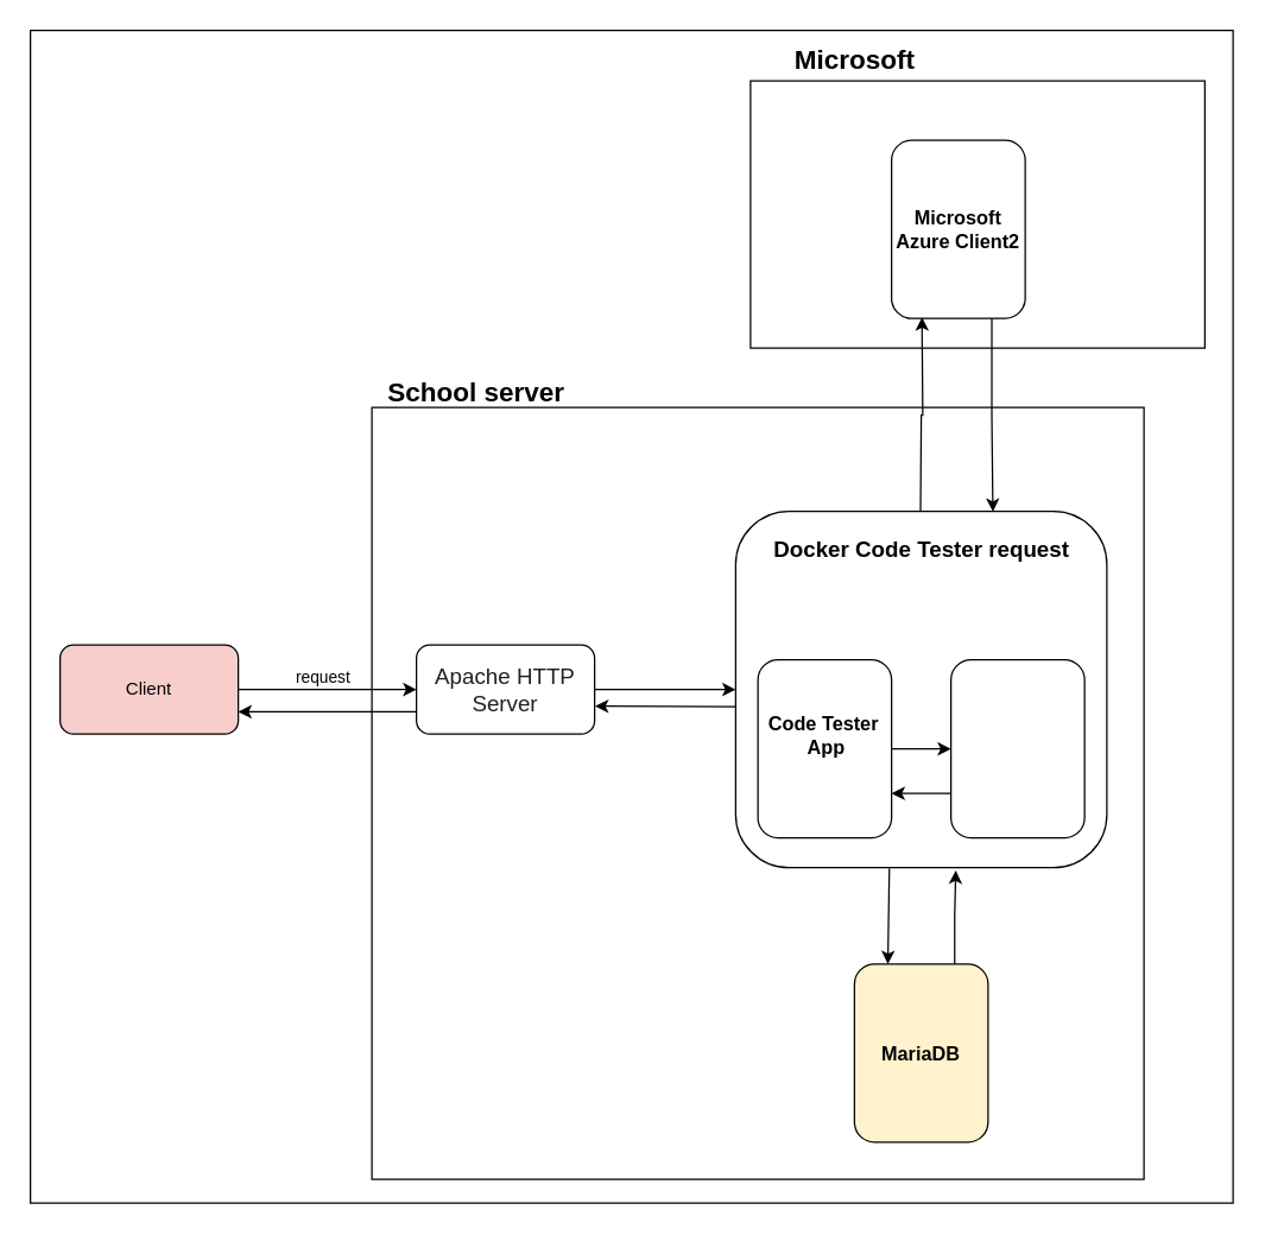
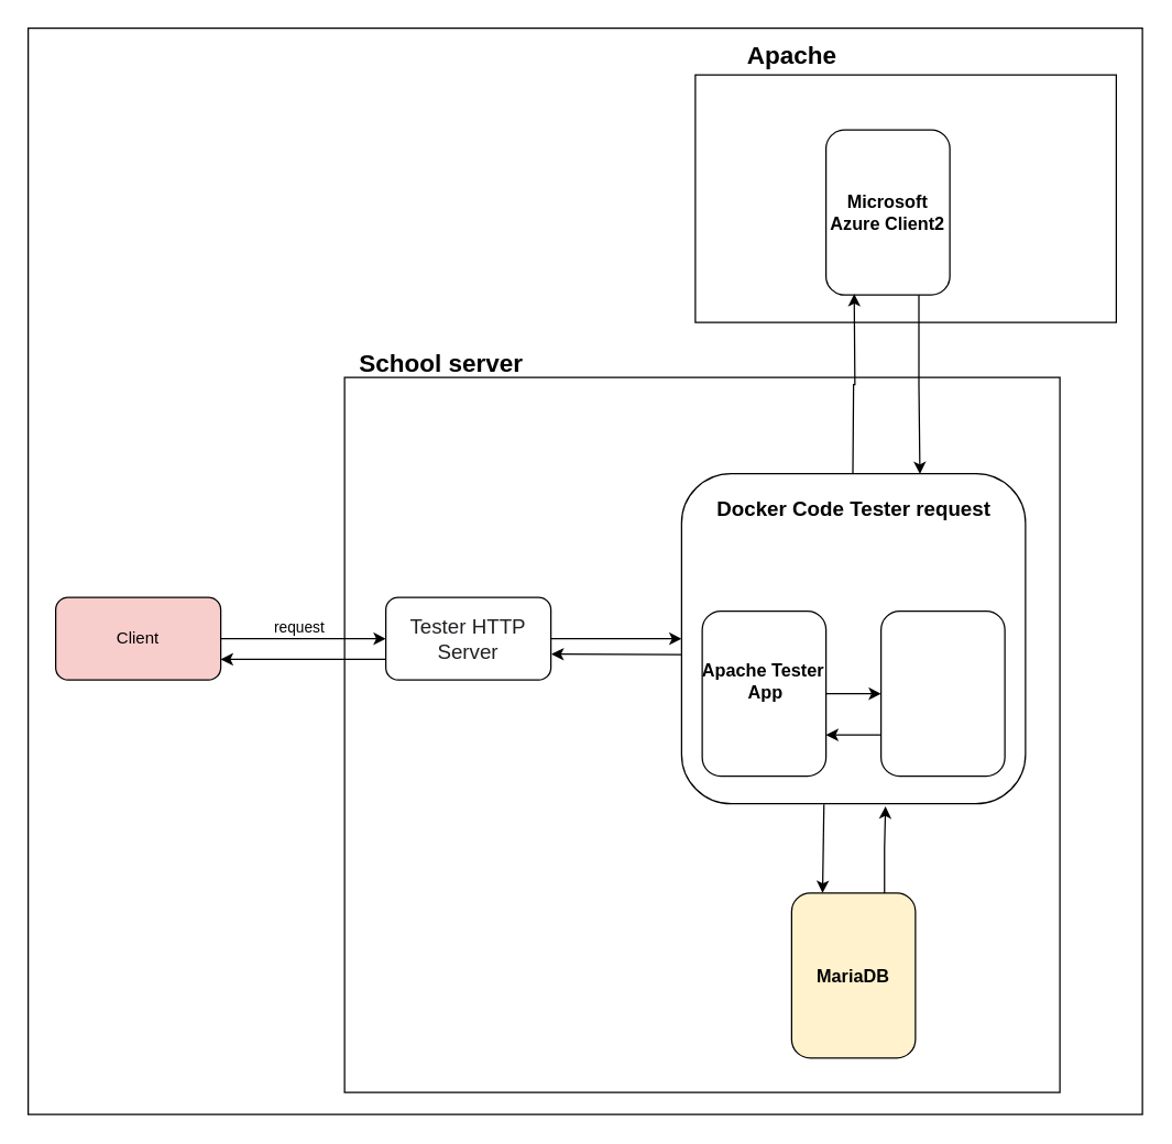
  <mxCell id="0" />
  <mxCell id="1" parent="0" />
  <mxCell id="2" value="" style="rounded=0;whiteSpace=wrap;html=1;" vertex="1" parent="1"><mxGeometry y="20" width="810" height="790" as="geometry" x="20" /></mxCell>
  <mxCell id="3" value="" style="rounded=0;whiteSpace=wrap;html=1;" vertex="1" parent="1"><mxGeometry x="505" y="54" width="306" height="180" as="geometry" /></mxCell>
  <mxCell id="4" value="" style="rounded=0;whiteSpace=wrap;html=1;" vertex="1" parent="1"><mxGeometry x="250" y="274" width="520" height="520" as="geometry" /></mxCell>
  <mxCell id="5" value="Client" style="rounded=1;whiteSpace=wrap;html=1;fillColor=#f8cecc;" vertex="1" parent="1"><mxGeometry x="40" y="434" width="120" height="60" as="geometry" /></mxCell>
  <mxCell id="6" value="" style="rounded=1;whiteSpace=wrap;html=1;" vertex="1" parent="1"><mxGeometry x="495" y="344" width="250" height="240" as="geometry" /></mxCell>
  <mxCell id="7" value="&lt;b&gt;&lt;font style=&quot;font-size: 18px;&quot;&gt;School server&lt;/font&gt;&lt;/b&gt;" style="text;html=1;align=center;verticalAlign=middle;resizable=0;points=[];autosize=1;strokeColor=none;fillColor=none;" vertex="1" parent="1"><mxGeometry x="250" y="244" width="140" height="40" as="geometry" /></mxCell>
  <mxCell id="8" style="edgeStyle=orthogonalEdgeStyle;rounded=0;orthogonalLoop=1;jettySize=auto;html=1;exitX=1;exitY=0.5;exitDx=0;exitDy=0;entryX=0;entryY=0.5;entryDx=0;entryDy=0;" edge="1" parent="1" source="9" target="17"><mxGeometry relative="1" as="geometry" /></mxCell>
  <mxCell id="9" value="" style="rounded=1;whiteSpace=wrap;html=1;" vertex="1" parent="1"><mxGeometry x="510" y="444" width="90" height="120" as="geometry" /></mxCell>
  <mxCell id="10" style="edgeStyle=orthogonalEdgeStyle;rounded=0;orthogonalLoop=1;jettySize=auto;html=1;exitX=1;exitY=0.5;exitDx=0;exitDy=0;entryX=0;entryY=0.5;entryDx=0;entryDy=0;" edge="1" parent="1" source="12" target="6"><mxGeometry relative="1" as="geometry" /></mxCell>
  <mxCell id="11" style="edgeStyle=orthogonalEdgeStyle;rounded=0;orthogonalLoop=1;jettySize=auto;html=1;exitX=0;exitY=0.75;exitDx=0;exitDy=0;entryX=1;entryY=0.75;entryDx=0;entryDy=0;" edge="1" parent="1" source="12" target="5"><mxGeometry relative="1" as="geometry" /></mxCell>
- <mxCell id="12" value="&lt;span style=&quot;color: rgb(32, 33, 36); font-family: &amp;quot;Google Sans&amp;quot;, Arial, sans-serif-medium, sans-serif; text-align: left; background-color: rgb(255, 255, 255);&quot;&gt;&lt;font style=&quot;font-size: 15px;&quot;&gt;Apache HTTP Server&lt;/font&gt;&lt;/span&gt;" style="rounded=1;whiteSpace=wrap;html=1;" vertex="1" parent="1"><mxGeometry x="280" y="434" width="120" height="60" as="geometry" /></mxCell>
+ <mxCell id="12" value="&lt;span style=&quot;color: rgb(32, 33, 36); font-family: &amp;quot;Google Sans&amp;quot;, Arial, sans-serif-medium, sans-serif; text-align: left; background-color: rgb(255, 255, 255);&quot;&gt;&lt;font style=&quot;font-size: 15px;&quot;&gt;Tester HTTP Server&lt;/font&gt;&lt;/span&gt;" style="rounded=1;whiteSpace=wrap;html=1;" vertex="1" parent="1"><mxGeometry x="280" y="434" width="120" height="60" as="geometry" /></mxCell>
  <mxCell id="13" style="rounded=0;orthogonalLoop=1;jettySize=auto;html=1;exitX=1;exitY=0.5;exitDx=0;exitDy=0;entryX=0;entryY=0.5;entryDx=0;entryDy=0;" edge="1" parent="1" source="5" target="12"><mxGeometry relative="1" as="geometry" /></mxCell>
  <mxCell id="14" value="request" style="edgeLabel;html=1;align=center;verticalAlign=middle;resizable=0;points=[];" vertex="1" connectable="0" parent="13"><mxGeometry x="-0.321" y="1" relative="1" as="geometry"><mxPoint x="15" y="-8" as="offset" /></mxGeometry></mxCell>
  <mxCell id="15" value="&lt;b&gt;&lt;font style=&quot;font-size: 15px;&quot;&gt;Docker Code Tester request&lt;/font&gt;&lt;/b&gt;" style="text;html=1;align=center;verticalAlign=middle;resizable=0;points=[];autosize=1;strokeColor=none;fillColor=none;" vertex="1" parent="1"><mxGeometry x="505" y="354" width="230" height="30" as="geometry" /></mxCell>
  <mxCell id="16" style="edgeStyle=orthogonalEdgeStyle;rounded=0;orthogonalLoop=1;jettySize=auto;html=1;exitX=0;exitY=0.75;exitDx=0;exitDy=0;entryX=1;entryY=0.75;entryDx=0;entryDy=0;" edge="1" parent="1" source="17" target="9"><mxGeometry relative="1" as="geometry" /></mxCell>
  <mxCell id="17" value="" style="rounded=1;whiteSpace=wrap;html=1;" vertex="1" parent="1"><mxGeometry x="640" y="444" width="90" height="120" as="geometry" /></mxCell>
- <mxCell id="18" value="&lt;b style=&quot;&quot;&gt;&lt;font style=&quot;font-size: 13px;&quot;&gt;Code Tester&lt;/font&gt;&lt;/b&gt;&lt;div&gt;&lt;b style=&quot;&quot;&gt;&lt;font style=&quot;font-size: 13px;&quot;&gt;&amp;nbsp;App&lt;/font&gt;&lt;/b&gt;&lt;/div&gt;" style="text;html=1;align=center;verticalAlign=middle;resizable=0;points=[];autosize=1;strokeColor=none;fillColor=none;" vertex="1" parent="1"><mxGeometry x="504" y="475" width="100" height="40" as="geometry" /></mxCell>
+ <mxCell id="18" value="&lt;b style=&quot;&quot;&gt;&lt;font style=&quot;font-size: 13px;&quot;&gt;Apache Tester&lt;/font&gt;&lt;/b&gt;&lt;div&gt;&lt;b style=&quot;&quot;&gt;&lt;font style=&quot;font-size: 13px;&quot;&gt;&amp;nbsp;App&lt;/font&gt;&lt;/b&gt;&lt;/div&gt;" style="text;html=1;align=center;verticalAlign=middle;resizable=0;points=[];autosize=1;strokeColor=none;fillColor=none;" vertex="1" parent="1"><mxGeometry x="504" y="475" width="100" height="40" as="geometry" /></mxCell>
  <mxCell id="19" value="&lt;b&gt;&lt;font style=&quot;font-size: 13px;&quot;&gt;MariaDB&lt;/font&gt;&lt;/b&gt;" style="rounded=1;whiteSpace=wrap;html=1;fillColor=#fff2cc;" vertex="1" parent="1"><mxGeometry x="575" y="649" width="90" height="120" as="geometry" /></mxCell>
  <mxCell id="20" style="edgeStyle=orthogonalEdgeStyle;rounded=0;orthogonalLoop=1;jettySize=auto;html=1;exitX=0.75;exitY=0;exitDx=0;exitDy=0;entryX=0.593;entryY=1.008;entryDx=0;entryDy=0;entryPerimeter=0;" edge="1" parent="1" source="19" target="6"><mxGeometry relative="1" as="geometry" /></mxCell>
  <mxCell id="21" value="" style="endArrow=classic;html=1;rounded=0;entryX=1.003;entryY=0.687;entryDx=0;entryDy=0;entryPerimeter=0;exitX=0.001;exitY=0.548;exitDx=0;exitDy=0;exitPerimeter=0;" edge="1" parent="1" source="6" target="12"><mxGeometry width="50" height="50" relative="1" as="geometry"><mxPoint x="380" y="544" as="sourcePoint" /><mxPoint x="430" y="494" as="targetPoint" /></mxGeometry></mxCell>
  <mxCell id="22" value="&lt;font style=&quot;font-size: 13px;&quot;&gt;&lt;b&gt;Microsoft Azure Client2&lt;/b&gt;&lt;/font&gt;" style="rounded=1;whiteSpace=wrap;html=1;" vertex="1" parent="1"><mxGeometry x="600" y="94" width="90" height="120" as="geometry" /></mxCell>
  <mxCell id="23" style="edgeStyle=orthogonalEdgeStyle;rounded=0;orthogonalLoop=1;jettySize=auto;html=1;exitX=0.75;exitY=1;exitDx=0;exitDy=0;entryX=0.693;entryY=0.001;entryDx=0;entryDy=0;entryPerimeter=0;" edge="1" parent="1" source="22" target="6"><mxGeometry relative="1" as="geometry"><mxPoint x="668" y="338" as="targetPoint" /></mxGeometry></mxCell>
  <mxCell id="24" style="edgeStyle=orthogonalEdgeStyle;rounded=0;orthogonalLoop=1;jettySize=auto;html=1;exitX=0.5;exitY=0;exitDx=0;exitDy=0;entryX=0.233;entryY=0.994;entryDx=0;entryDy=0;entryPerimeter=0;" edge="1" parent="1"><mxGeometry relative="1" as="geometry"><mxPoint x="619.5" y="344" as="sourcePoint" /><mxPoint x="620.47" y="213.28" as="targetPoint" /></mxGeometry></mxCell>
- <mxCell id="25" value="&lt;b&gt;&lt;font style=&quot;font-size: 18px;&quot;&gt;Microsoft&lt;/font&gt;&lt;/b&gt;" style="text;html=1;align=center;verticalAlign=middle;resizable=0;points=[];autosize=1;strokeColor=none;fillColor=none;" vertex="1" parent="1"><mxGeometry x="525" y="20" width="100" height="40" as="geometry" /></mxCell>
+ <mxCell id="25" value="&lt;b&gt;&lt;font style=&quot;font-size: 18px;&quot;&gt;Apache&lt;/font&gt;&lt;/b&gt;" style="text;html=1;align=center;verticalAlign=middle;resizable=0;points=[];autosize=1;strokeColor=none;fillColor=none;" vertex="1" parent="1"><mxGeometry x="525" y="20" width="100" height="40" as="geometry" /></mxCell>
  <mxCell id="26" value="" style="endArrow=classic;html=1;rounded=0;exitX=0.414;exitY=1.002;exitDx=0;exitDy=0;exitPerimeter=0;entryX=0.25;entryY=0;entryDx=0;entryDy=0;" edge="1" parent="1" source="6" target="19"><mxGeometry width="50" height="50" relative="1" as="geometry"><mxPoint x="570" y="644" as="sourcePoint" /><mxPoint x="620" y="594" as="targetPoint" /></mxGeometry></mxCell>
